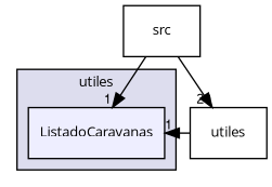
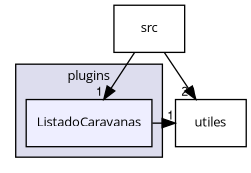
  digraph {
    compound=true
    fontname="Open Sans"
    node [fontname="Open Sans" fontsize=10 shape=box]
    edge [fontname="Open Sans" headlabel=1 labeldistance=1.5 labelfontname=FreeSans labelfontsize=9]
    n1 [fillcolor="#eeeeff" label=ListadoCaravanas pencolor=black style=filled]
    n2 [label=utiles]
    n3 [label=src]
    subgraph cluster_1 {
      bgcolor="#ddddee"
      fontsize=10
-     label=utiles
+     label=plugins
      pencolor=black
      n1
    }
-   n2 -> n1
+   n1 -> n2
    n3 -> n1
    n3 -> n2 [headlabel=20]
  }
